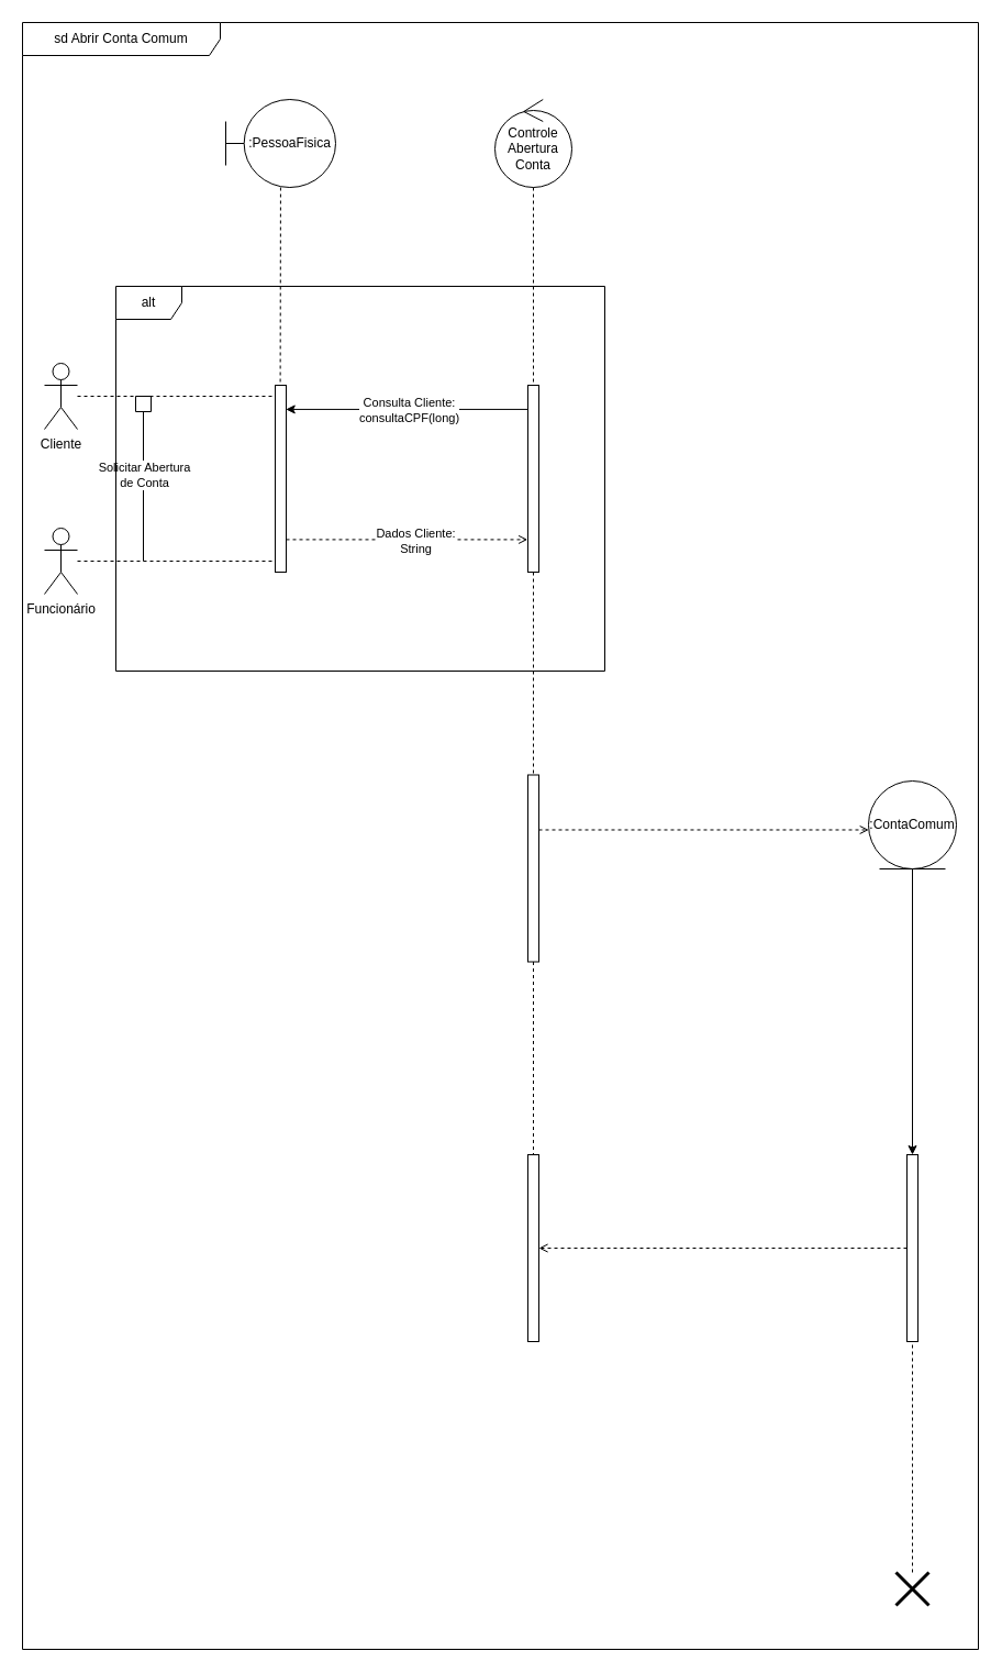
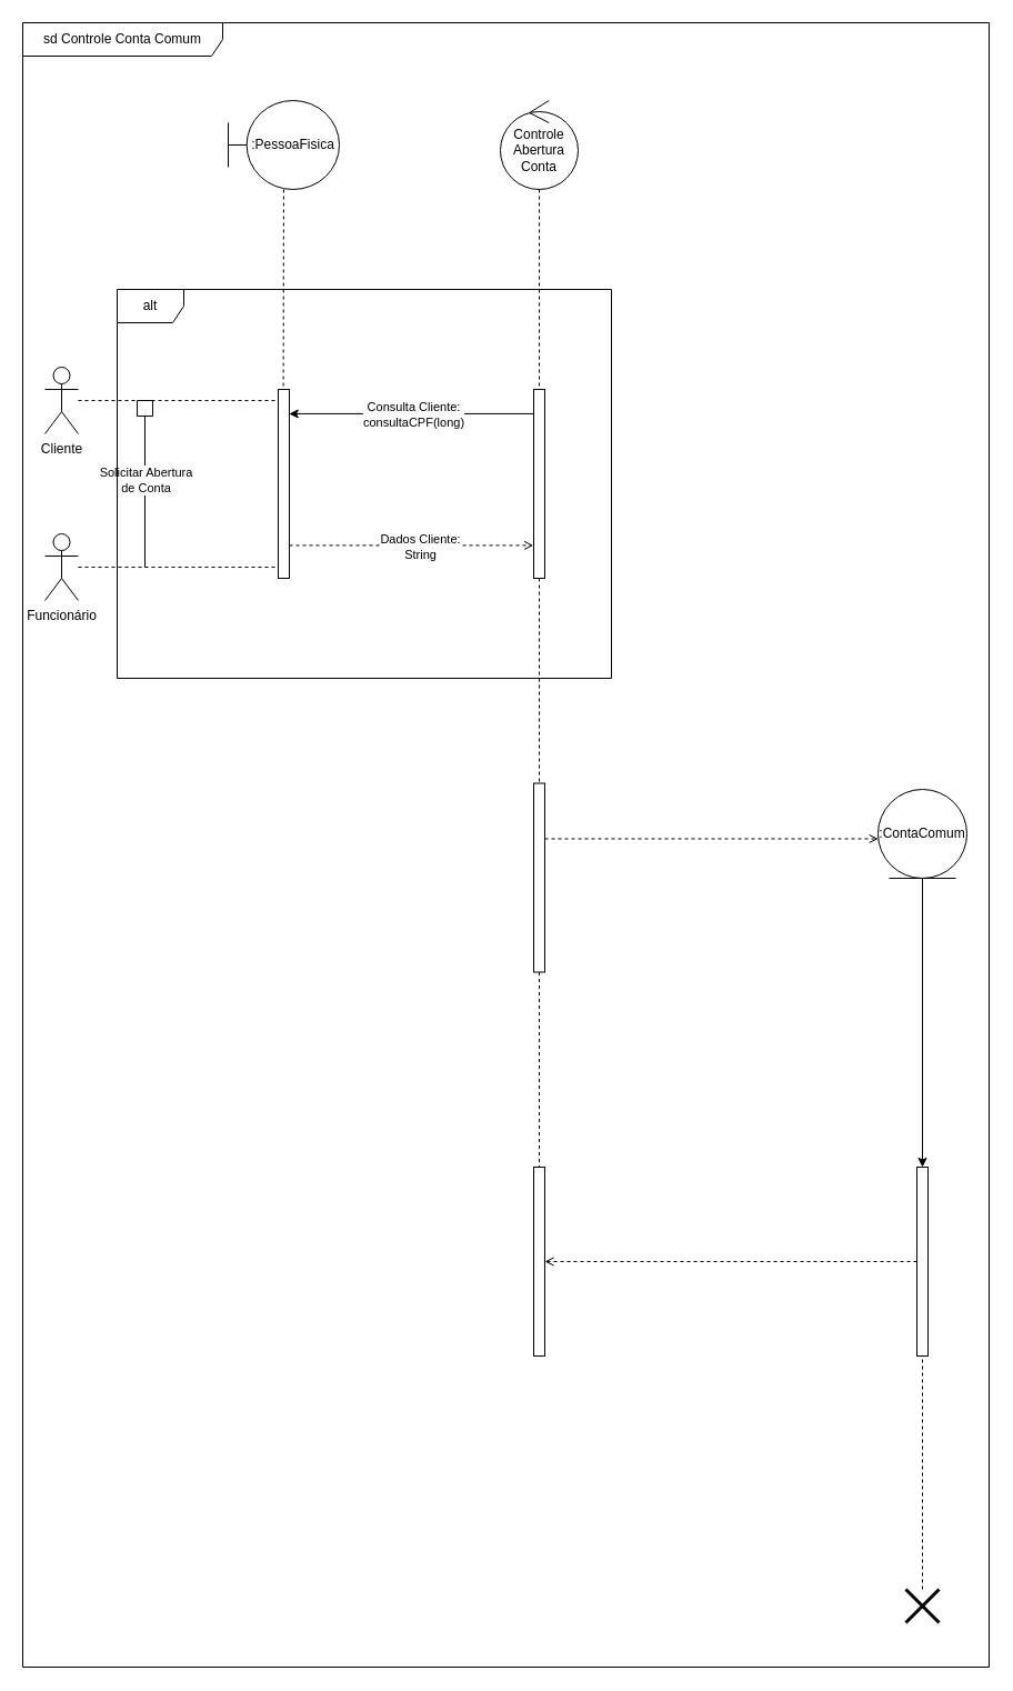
  <mxCell id="0" />
  <mxCell id="1" parent="0" />
  <mxCell id="2" style="rounded=0;orthogonalLoop=1;jettySize=auto;html=1;dashed=1;endArrow=none;startFill=0;" edge="1" parent="1" source="3" target="13"><mxGeometry relative="1" as="geometry" /></mxCell>
  <mxCell id="3" value="Cliente" style="shape=umlActor;verticalLabelPosition=bottom;verticalAlign=top;html=1;outlineConnect=0;" vertex="1" parent="1"><mxGeometry x="40" y="330" width="30" height="60" as="geometry" /></mxCell>
  <mxCell id="4" style="rounded=0;orthogonalLoop=1;jettySize=auto;html=1;dashed=1;endArrow=none;startFill=0;" edge="1" parent="1" source="5" target="13"><mxGeometry relative="1" as="geometry" /></mxCell>
  <mxCell id="5" value="Funcionário" style="shape=umlActor;verticalLabelPosition=bottom;verticalAlign=top;html=1;outlineConnect=0;" vertex="1" parent="1"><mxGeometry x="40" y="480" width="30" height="60" as="geometry" /></mxCell>
  <mxCell id="6" value="Controle&lt;div&gt;Abertura&lt;/div&gt;&lt;div&gt;Conta&lt;/div&gt;" style="ellipse;shape=umlControl;whiteSpace=wrap;html=1;" vertex="1" parent="1"><mxGeometry x="450" y="90" width="70" height="80" as="geometry" /></mxCell>
  <mxCell id="7" value="" style="html=1;points=[[0,0,0,0,5],[0,1,0,0,-5],[1,0,0,0,5],[1,1,0,0,-5]];perimeter=orthogonalPerimeter;outlineConnect=0;targetShapes=umlLifeline;portConstraint=eastwest;newEdgeStyle={&quot;curved&quot;:0,&quot;rounded&quot;:0};" vertex="1" parent="1"><mxGeometry x="480" y="350" width="10" height="170" as="geometry" /></mxCell>
  <mxCell id="8" value="" style="endArrow=box;endFill=0;endSize=12;html=1;rounded=0;" edge="1" parent="1"><mxGeometry width="160" relative="1" as="geometry"><mxPoint x="130" y="510" as="sourcePoint" /><mxPoint x="130" y="360" as="targetPoint" /></mxGeometry></mxCell>
  <mxCell id="9" value="Solicitar Abertura&lt;div&gt;de Conta&lt;/div&gt;" style="edgeLabel;html=1;align=center;verticalAlign=middle;resizable=0;points=[];" vertex="1" connectable="0" parent="8"><mxGeometry x="0.053" relative="1" as="geometry"><mxPoint as="offset" /></mxGeometry></mxCell>
  <mxCell id="10" style="rounded=0;orthogonalLoop=1;jettySize=auto;html=1;dashed=1;endArrow=none;startFill=0;" edge="1" parent="1" source="6" target="7"><mxGeometry relative="1" as="geometry" /></mxCell>
  <mxCell id="11" style="rounded=0;orthogonalLoop=1;jettySize=auto;html=1;entryX=0.46;entryY=0.002;entryDx=0;entryDy=0;entryPerimeter=0;dashed=1;endArrow=none;startFill=0;" edge="1" parent="1" source="12" target="13"><mxGeometry relative="1" as="geometry"><mxPoint x="240" y="270" as="targetPoint" /></mxGeometry></mxCell>
  <mxCell id="12" value=":PessoaFisica" style="shape=umlBoundary;whiteSpace=wrap;html=1;" vertex="1" parent="1"><mxGeometry x="205" y="90" width="100" height="80" as="geometry" /></mxCell>
  <mxCell id="13" value="" style="html=1;points=[[0,0,0,0,5],[0,1,0,0,-5],[1,0,0,0,5],[1,1,0,0,-5]];perimeter=orthogonalPerimeter;outlineConnect=0;targetShapes=umlLifeline;portConstraint=eastwest;newEdgeStyle={&quot;curved&quot;:0,&quot;rounded&quot;:0};" vertex="1" parent="1"><mxGeometry x="250" y="350" width="10" height="170" as="geometry" /></mxCell>
  <mxCell id="14" style="rounded=0;orthogonalLoop=1;jettySize=auto;html=1;entryX=0.971;entryY=0.129;entryDx=0;entryDy=0;entryPerimeter=0;" edge="1" parent="1" source="7" target="13"><mxGeometry relative="1" as="geometry" /></mxCell>
  <mxCell id="15" value="Consulta Cliente:&lt;div&gt;consultaCPF(long)&lt;/div&gt;" style="edgeLabel;html=1;align=center;verticalAlign=middle;resizable=0;points=[];" vertex="1" connectable="0" parent="14"><mxGeometry x="0.175" y="1" relative="1" as="geometry"><mxPoint x="20" as="offset" /></mxGeometry></mxCell>
  <mxCell id="16" style="rounded=0;orthogonalLoop=1;jettySize=auto;html=1;entryX=-0.029;entryY=0.826;entryDx=0;entryDy=0;entryPerimeter=0;endArrow=open;endFill=0;dashed=1;" edge="1" parent="1" source="13" target="7"><mxGeometry relative="1" as="geometry" /></mxCell>
  <mxCell id="17" value="Dados Cliente:&lt;div&gt;String&lt;/div&gt;" style="edgeLabel;html=1;align=center;verticalAlign=middle;resizable=0;points=[];" vertex="1" connectable="0" parent="16"><mxGeometry x="0.067" y="-1" relative="1" as="geometry"><mxPoint as="offset" /></mxGeometry></mxCell>
  <mxCell id="18" value=":ContaComum" style="ellipse;shape=umlEntity;whiteSpace=wrap;html=1;" vertex="1" parent="1"><mxGeometry x="790" y="710" width="80" height="80" as="geometry" /></mxCell>
  <mxCell id="19" style="rounded=0;orthogonalLoop=1;jettySize=auto;html=1;dashed=1;endArrow=open;endFill=0;" edge="1" parent="1" source="20" target="18"><mxGeometry relative="1" as="geometry" /></mxCell>
  <mxCell id="20" value="" style="html=1;points=[[0,0,0,0,5],[0,1,0,0,-5],[1,0,0,0,5],[1,1,0,0,-5]];perimeter=orthogonalPerimeter;outlineConnect=0;targetShapes=umlLifeline;portConstraint=eastwest;newEdgeStyle={&quot;curved&quot;:0,&quot;rounded&quot;:0};" vertex="1" parent="1"><mxGeometry x="480" y="704.5" width="10" height="170" as="geometry" /></mxCell>
  <mxCell id="21" style="rounded=0;orthogonalLoop=1;jettySize=auto;html=1;dashed=1;endArrow=none;startFill=0;" edge="1" parent="1" source="7" target="20"><mxGeometry relative="1" as="geometry" /></mxCell>
  <mxCell id="22" value="" style="html=1;points=[[0,0,0,0,5],[0,1,0,0,-5],[1,0,0,0,5],[1,1,0,0,-5]];perimeter=orthogonalPerimeter;outlineConnect=0;targetShapes=umlLifeline;portConstraint=eastwest;newEdgeStyle={&quot;curved&quot;:0,&quot;rounded&quot;:0};" vertex="1" parent="1"><mxGeometry x="480" y="1050" width="10" height="170" as="geometry" /></mxCell>
  <mxCell id="23" style="rounded=0;orthogonalLoop=1;jettySize=auto;html=1;dashed=1;endArrow=open;endFill=0;" edge="1" parent="1" source="24" target="22"><mxGeometry relative="1" as="geometry" /></mxCell>
  <mxCell id="24" value="" style="html=1;points=[[0,0,0,0,5],[0,1,0,0,-5],[1,0,0,0,5],[1,1,0,0,-5]];perimeter=orthogonalPerimeter;outlineConnect=0;targetShapes=umlLifeline;portConstraint=eastwest;newEdgeStyle={&quot;curved&quot;:0,&quot;rounded&quot;:0};" vertex="1" parent="1"><mxGeometry x="825" y="1050" width="10" height="170" as="geometry" /></mxCell>
  <mxCell id="25" style="rounded=0;orthogonalLoop=1;jettySize=auto;html=1;" edge="1" parent="1" source="18" target="24"><mxGeometry relative="1" as="geometry"><mxPoint x="835" y="1050" as="targetPoint" /></mxGeometry></mxCell>
  <mxCell id="26" value="" style="shape=umlDestroy;whiteSpace=wrap;html=1;strokeWidth=3;targetShapes=umlLifeline;" vertex="1" parent="1"><mxGeometry x="815" y="1430" width="30" height="30" as="geometry" /></mxCell>
  <mxCell id="27" style="rounded=0;orthogonalLoop=1;jettySize=auto;html=1;dashed=1;endArrow=none;startFill=0;" edge="1" parent="1" source="20" target="22"><mxGeometry relative="1" as="geometry" /></mxCell>
  <mxCell id="28" style="rounded=0;orthogonalLoop=1;jettySize=auto;html=1;dashed=1;endArrow=none;startFill=0;" edge="1" parent="1" source="26" target="24"><mxGeometry relative="1" as="geometry" /></mxCell>
  <mxCell id="29" value="alt" style="shape=umlFrame;whiteSpace=wrap;html=1;pointerEvents=0;" vertex="1" parent="1"><mxGeometry x="105" y="260" width="445" height="350" as="geometry" /></mxCell>
- <mxCell id="30" value="sd Abrir Conta Comum" style="shape=umlFrame;whiteSpace=wrap;html=1;pointerEvents=0;width=180;height=30;" vertex="1" parent="1"><mxGeometry x="20" y="20" width="870" height="1480" as="geometry" /></mxCell>
+ <mxCell id="30" value="sd Controle Conta Comum" style="shape=umlFrame;whiteSpace=wrap;html=1;pointerEvents=0;width=180;height=30;" vertex="1" parent="1"><mxGeometry x="20" y="20" width="870" height="1480" as="geometry" /></mxCell>
